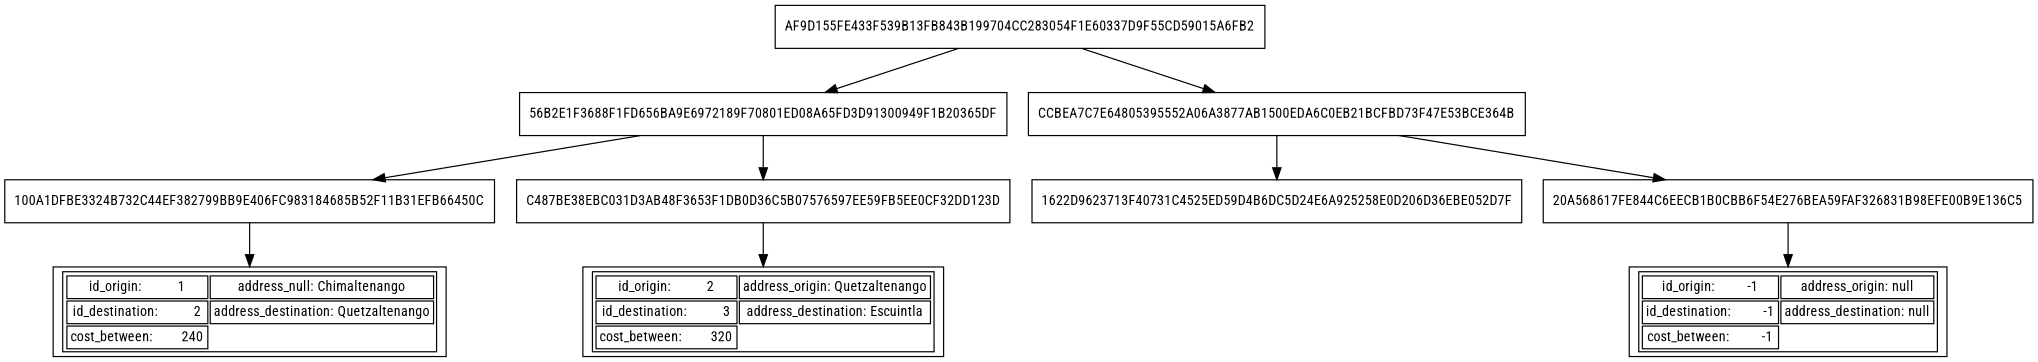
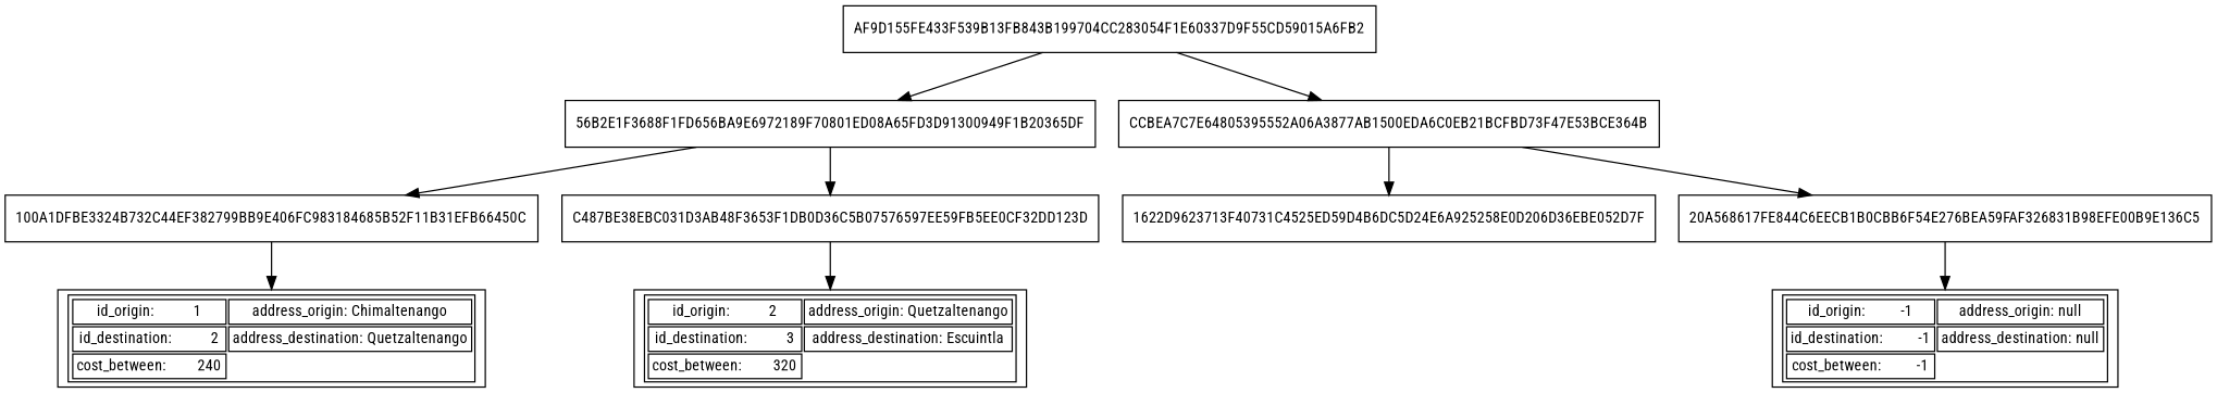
  digraph {
    fontname="Roboto Condensed"
    node [fontname="Roboto Condensed" fontsize=12 shape=record]
    edge [fontname="Roboto Condensed"]
    n1 [label=AF9D155FE433F539B13FB843B199704CC283054F1E60337D9F55CD59015A6FB2]
    n2 [label="56B2E1F3688F1FD656BA9E6972189F70801ED08A65FD3D91300949F1B20365DF"]
    n3 [label=CCBEA7C7E64805395552A06A3877AB1500EDA6C0EB21BCFBD73F47E53BCE364B]
    n4 [label="100A1DFBE3324B732C44EF382799BB9E406FC983184685B52F11B31EFB66450C"]
    n5 [label=C487BE38EBC031D3AB48F3653F1DB0D36C5B07576597EE59FB5EE0CF32DD123D]
    n6 [label="1622D9623713F40731C4525ED59D4B6DC5D24E6A925258E0D206D36EBE052D7F"]
    n7 [label="20A568617FE844C6EECB1B0CBB6F54E276BEA59FAF326831B98EFE00B9E136C5"]
-   n8 [label=<<TABLE><TR> <TD>id_origin:          1</TD> <TD>address_null: Chimaltenango</TD></TR> <TR><TD>id_destination:          2</TD> <TD>address_destination: Quetzaltenango</TD></TR> <TR><TD>cost_between:        240</TD></TR> </TABLE>>]
+   n8 [label=<<TABLE><TR> <TD>id_origin:          1</TD> <TD>address_origin: Chimaltenango</TD></TR> <TR><TD>id_destination:          2</TD> <TD>address_destination: Quetzaltenango</TD></TR> <TR><TD>cost_between:        240</TD></TR> </TABLE>>]
    n9 [label=<<TABLE><TR> <TD>id_origin:          2</TD> <TD>address_origin: Quetzaltenango</TD></TR> <TR><TD>id_destination:          3</TD> <TD>address_destination: Escuintla</TD></TR> <TR><TD>cost_between:        320</TD></TR> </TABLE>>]
    n10 [label=<<TABLE><TR> <TD>id_origin:         -1</TD> <TD>address_origin: null</TD></TR> <TR><TD>id_destination:         -1</TD> <TD>address_destination: null</TD></TR> <TR><TD>cost_between:         -1</TD></TR> </TABLE>>]
    n1 -> n2
    n1 -> n3
    n2 -> n4
    n2 -> n5
    n3 -> n6
    n3 -> n7
    n4 -> n8
    n5 -> n9
    n7 -> n10
  }
